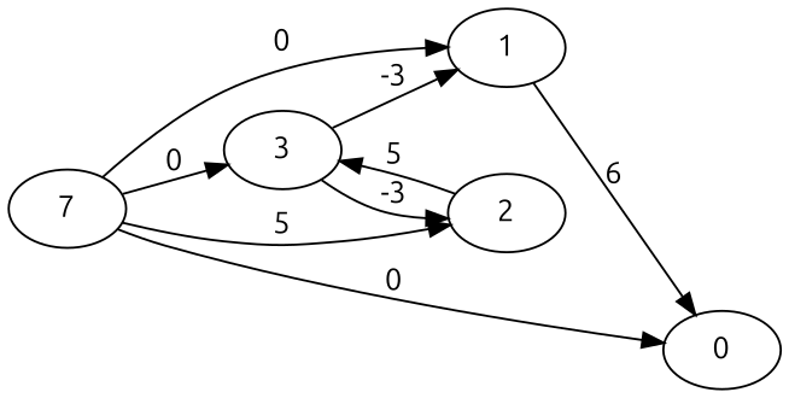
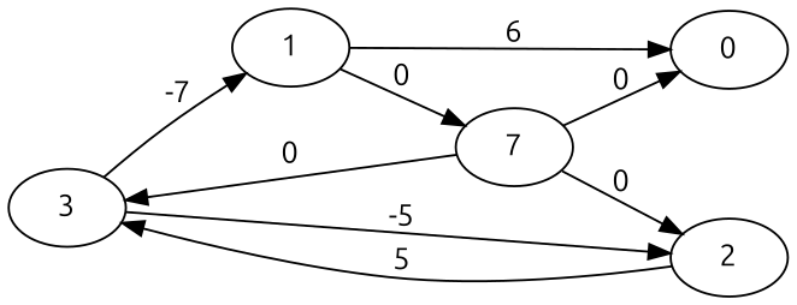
  digraph {
    fontname=Ubuntu
    rankdir=LR
    node [fontname=Ubuntu]
    edge [fontname=Ubuntu]
    3
    1
    2
    0
    n5 [label=7]
-   3 -> 1 [label=-3]
-   3 -> 2 [label=-3]
+   3 -> 1 [label=-7]
+   3 -> 2 [label=-5]
    1 -> 0 [label=6]
    2 -> 3 [label=5]
    n5 -> 3 [label=0]
-   n5 -> 1 [label=0]
-   n5 -> 2 [label=5]
+   1 -> n5 [label=0]
+   n5 -> 2 [label=0]
    n5 -> 0 [label=0]
  }
